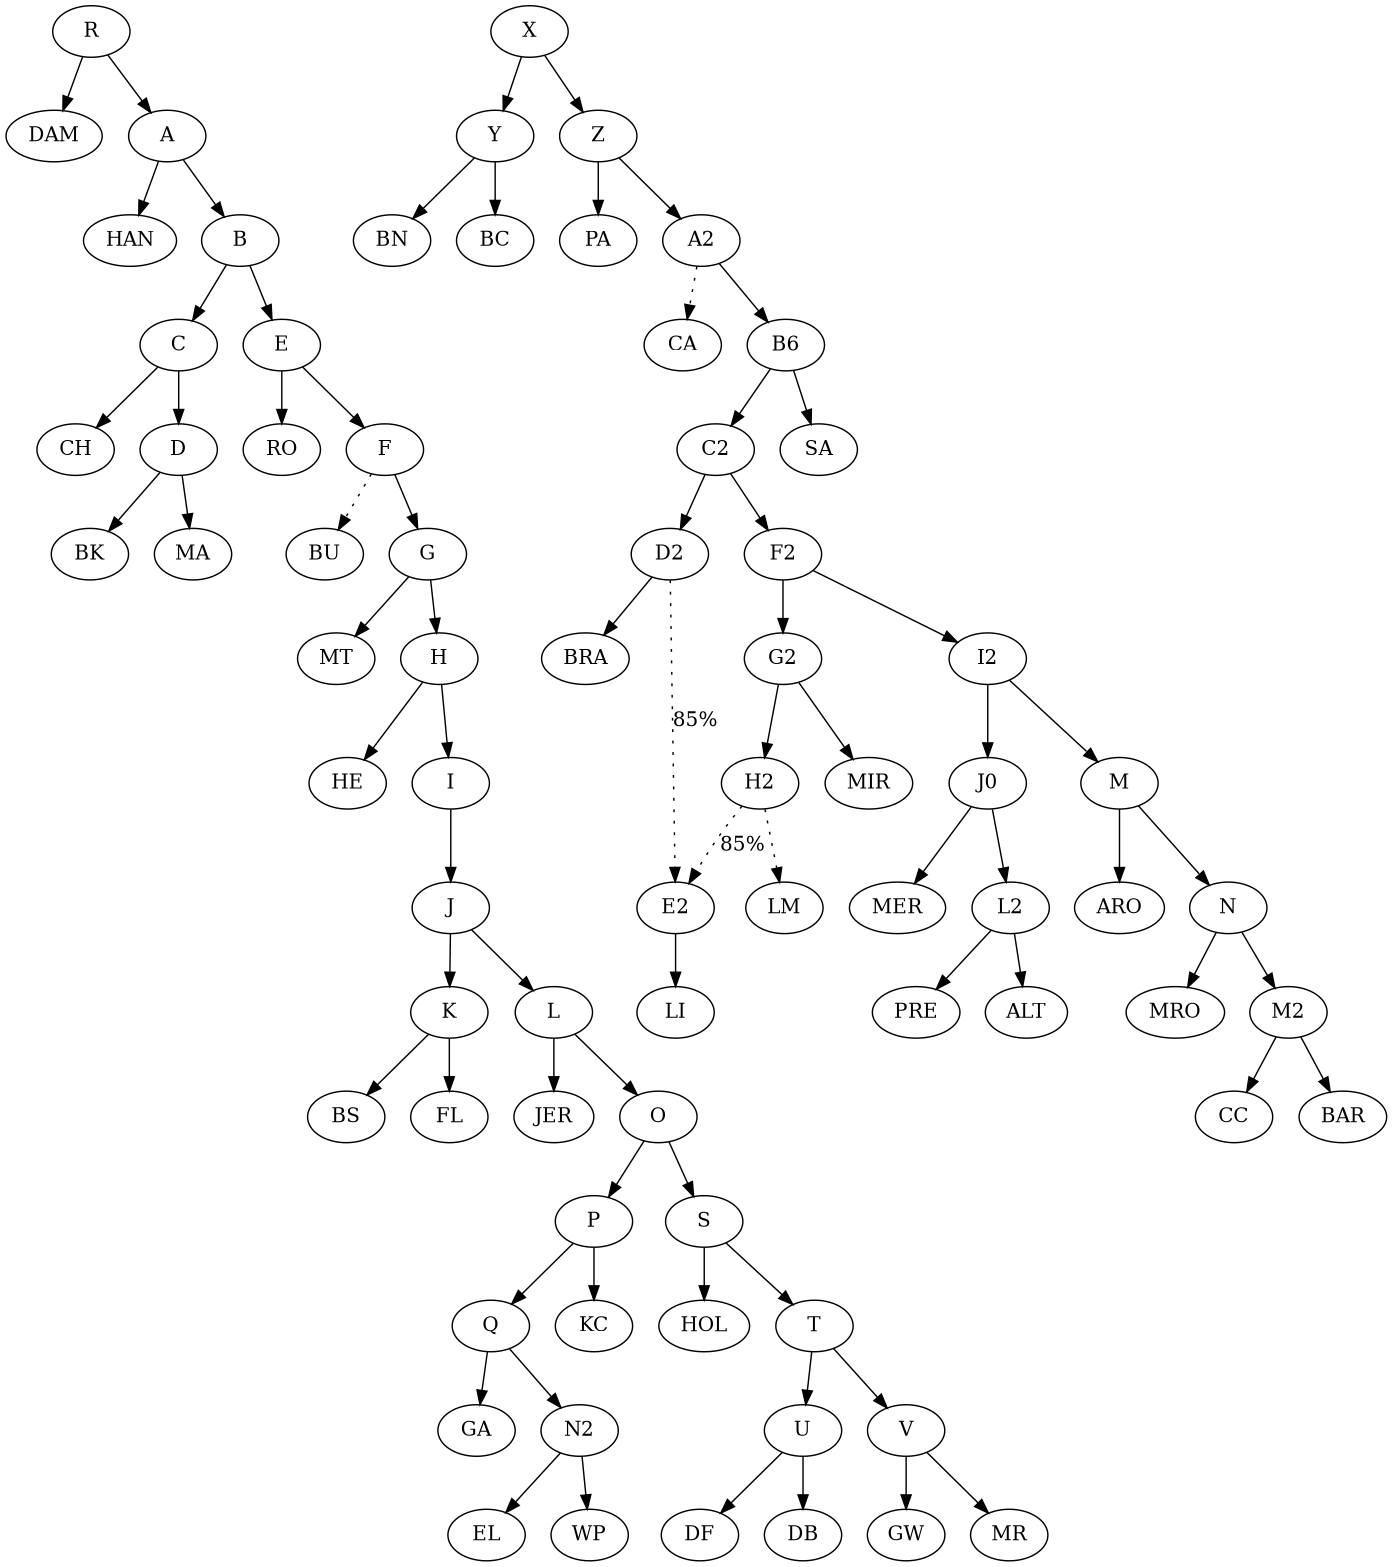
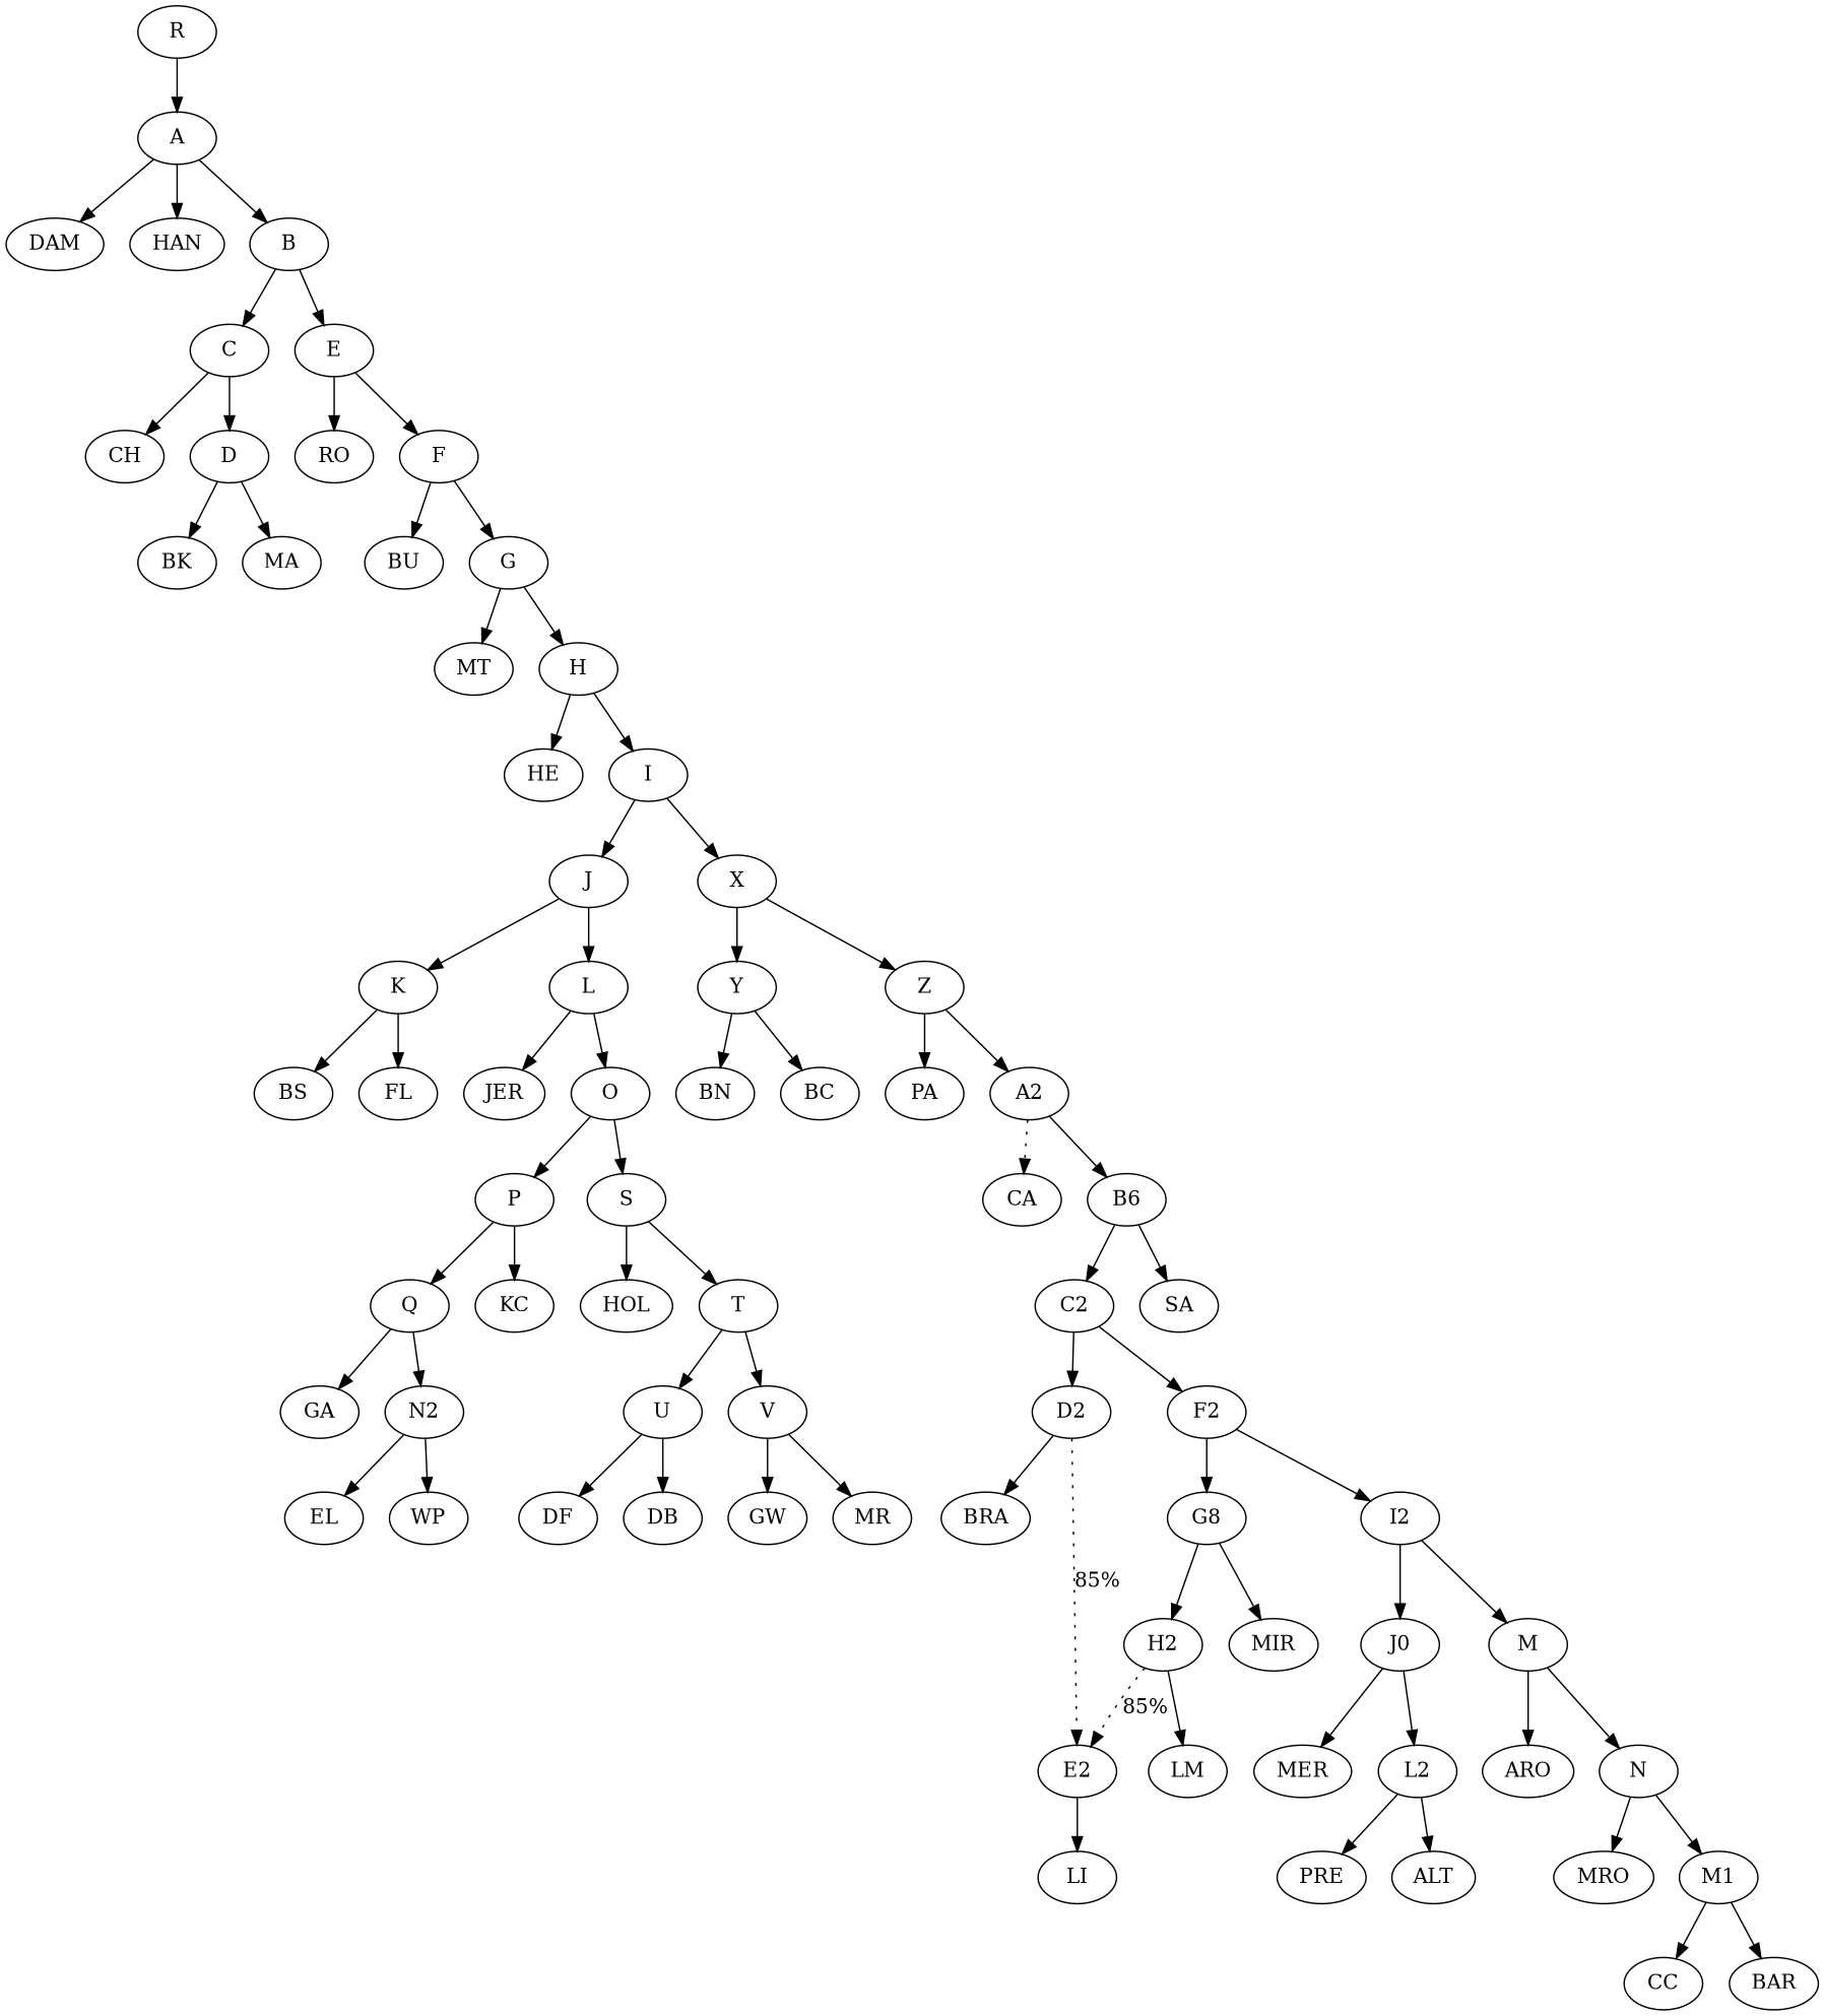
  digraph {
    R
    DAM
    A
    HAN
    B
    C
    E
    CH
    D
    RO
    F
    BK
    MA
    BU
    G
    MT
    H
    HE
    I
    J
    X
    K
    L
    Y
    Z
    BS
    FL
    JER
    O
    P
    S
    Q
    KC
    HOL
    T
    GA
    N2
    EL
    WP
    U
    V
    DF
    DB
    GW
    MR
    BN
    BC
    PA
    A2
    CA
    n51 [label=B6]
    C2
    SA
    D2
    F2
    BRA
    E2
-   G2
+   G2 [label=G8]
    I2
    LI
    H2
    MIR
    n63 [label=J0]
    M
    LM
    MER
    L2
    ARO
    N
    PRE
    ALT
    MRO
-   M2
+   M2 [label=M1]
    CC
    BAR
-   R -> DAM
+   A -> DAM
    R -> A
    A -> HAN
    A -> B
    B -> C
    B -> E
    C -> CH
    C -> D
    E -> RO
    E -> F
    D -> BK
    D -> MA
-   F -> BU [style=dotted]
+   F -> BU
    F -> G
    G -> MT
    G -> H
    H -> HE
    H -> I
    I -> J
+   I -> X
    J -> K
    J -> L
    X -> Y
    X -> Z
    K -> BS
    K -> FL
    L -> JER
    L -> O
    Y -> BN
    Y -> BC
    Z -> PA
    Z -> A2
    O -> P
    O -> S
    P -> Q
    P -> KC
    S -> HOL
    S -> T
    Q -> GA
    Q -> N2
    T -> U
    T -> V
    N2 -> EL
    N2 -> WP
    U -> DF
    U -> DB
    V -> GW
    V -> MR
    A2 -> CA [style=dotted]
    A2 -> n51
    n51 -> C2
    n51 -> SA
    C2 -> D2
    C2 -> F2
    D2 -> BRA
    D2 -> E2 [label="85%" style=dotted]
    F2 -> G2
    F2 -> I2
    E2 -> LI
    G2 -> H2
    G2 -> MIR
    I2 -> n63
    I2 -> M
    H2 -> E2 [label="85%" style=dotted]
-   H2 -> LM [style=dotted]
+   H2 -> LM
    n63 -> MER
    n63 -> L2
    M -> ARO
    M -> N
    L2 -> PRE
    L2 -> ALT
    N -> MRO
    N -> M2
    M2 -> CC
    M2 -> BAR
  }
